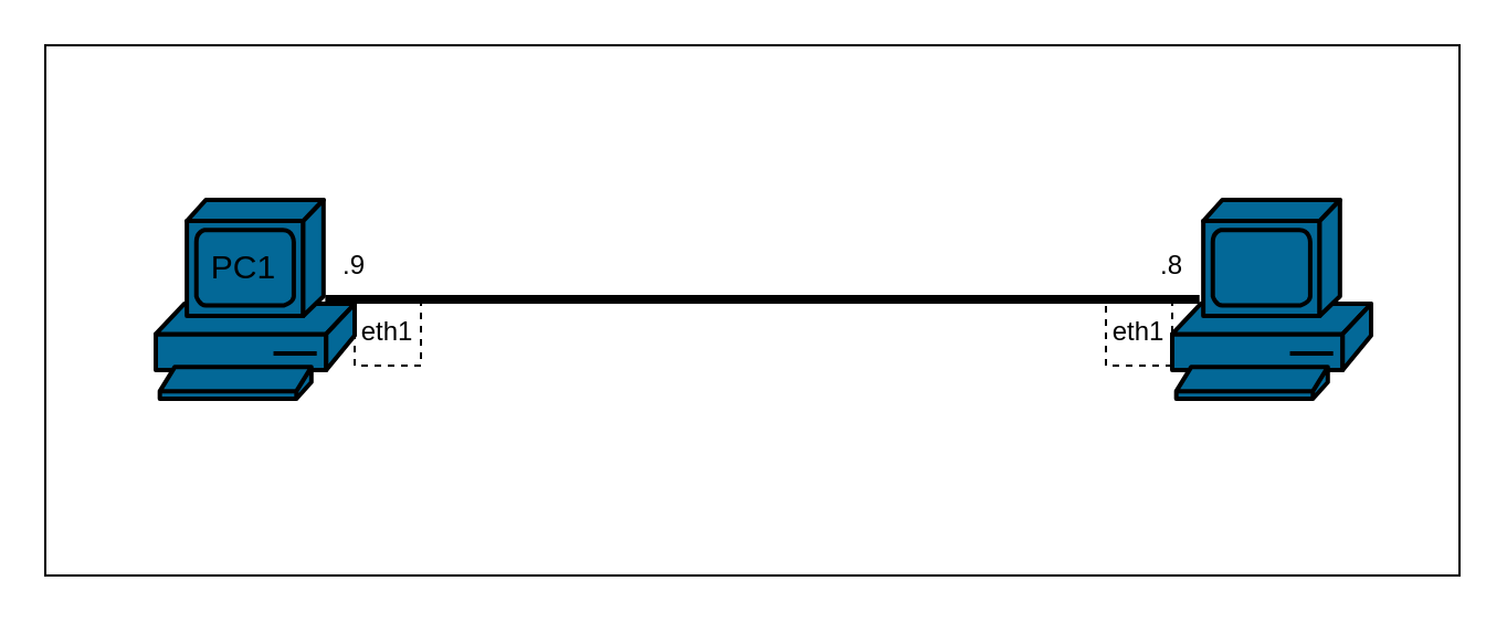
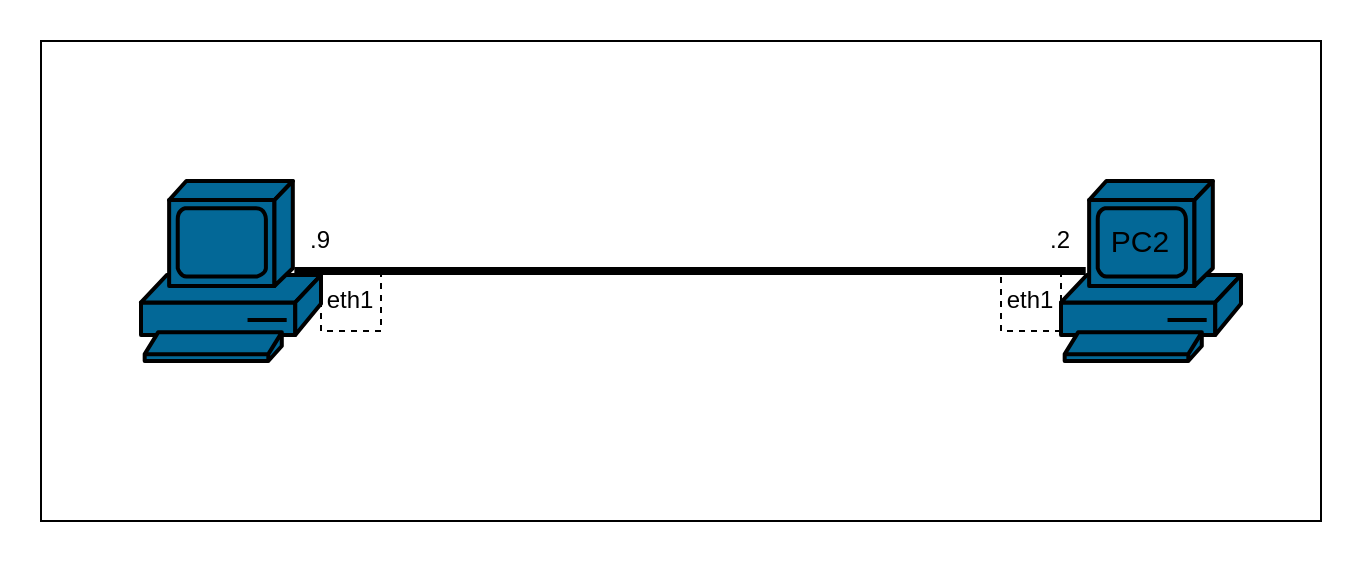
  <mxCell id="0" />
  <mxCell id="1" parent="0" />
  <mxCell id="2" value="" style="rounded=0;whiteSpace=wrap;html=1;fillColor=#FFFFFF;" vertex="1" parent="1"><mxGeometry x="20" y="20" width="640" height="240" as="geometry" /></mxCell>
  <mxCell id="3" value="" style="shape=mxgraph.cisco.computers_and_peripherals.pc;html=1;pointerEvents=1;dashed=0;fillColor=#036897;strokeColor=#000000;strokeWidth=2;verticalLabelPosition=bottom;verticalAlign=top;align=center;outlineConnect=0;perimeterSpacing=3;" vertex="1" parent="1"><mxGeometry x="70" y="90" width="90" height="90" as="geometry" /></mxCell>
  <mxCell id="4" value="" style="shape=mxgraph.cisco.computers_and_peripherals.pc;html=1;pointerEvents=1;dashed=0;fillColor=#036897;strokeColor=#000000;strokeWidth=2;verticalLabelPosition=bottom;verticalAlign=top;align=center;outlineConnect=0;perimeterSpacing=3;" vertex="1" parent="1"><mxGeometry x="530" y="90" width="90" height="90" as="geometry" /></mxCell>
- <mxCell id="5" value="&lt;font style=&quot;font-size: 15px;&quot;&gt;PC1&lt;/font&gt;" style="text;html=1;align=center;verticalAlign=middle;whiteSpace=wrap;rounded=0;" vertex="1" parent="1"><mxGeometry x="90" y="105" width="40" height="30" as="geometry" /></mxCell>
+ <mxCell id="6" value="&lt;font style=&quot;font-size: 15px;&quot;&gt;PC2&lt;/font&gt;" style="text;html=1;align=center;verticalAlign=middle;whiteSpace=wrap;rounded=0;" vertex="1" parent="1"><mxGeometry x="550" y="105" width="40" height="30" as="geometry" /></mxCell>
  <mxCell id="7" value="" style="endArrow=none;html=1;rounded=0;strokeWidth=4;strokeColor=#000000;entryX=0.16;entryY=0.5;entryDx=0;entryDy=0;entryPerimeter=0;exitX=0.83;exitY=0.5;exitDx=0;exitDy=0;exitPerimeter=0;" edge="1" parent="1" source="3" target="4"><mxGeometry width="50" height="50" relative="1" as="geometry"><mxPoint x="300" y="240" as="sourcePoint" /><mxPoint x="350" y="190" as="targetPoint" /></mxGeometry></mxCell>
  <mxCell id="8" value="&lt;font style=&quot;color: rgb(0, 0, 0);&quot;&gt;eth1&lt;/font&gt;" style="text;html=1;align=center;verticalAlign=middle;whiteSpace=wrap;rounded=0;dashed=1;perimeterSpacing=1;strokeColor=#000000;" vertex="1" parent="1"><mxGeometry x="160" y="135" width="30" height="30" as="geometry" /></mxCell>
  <mxCell id="9" value="&lt;font style=&quot;color: rgb(0, 0, 0);&quot;&gt;eth1&lt;/font&gt;" style="text;html=1;align=center;verticalAlign=middle;whiteSpace=wrap;rounded=0;dashed=1;perimeterSpacing=1;strokeColor=#000000;" vertex="1" parent="1"><mxGeometry x="500" y="135" width="30" height="30" as="geometry" /></mxCell>
  <mxCell id="10" value="&lt;font style=&quot;color: rgb(0, 0, 0);&quot;&gt;.9&lt;/font&gt;" style="text;html=1;align=center;verticalAlign=middle;whiteSpace=wrap;rounded=0;dashed=1;perimeterSpacing=1;strokeColor=none;dashPattern=1 4;" vertex="1" parent="1"><mxGeometry x="150" y="110" width="20" height="20" as="geometry" /></mxCell>
- <mxCell id="11" value="&lt;font style=&quot;color: rgb(0, 0, 0);&quot;&gt;.8&lt;/font&gt;" style="text;html=1;align=center;verticalAlign=middle;whiteSpace=wrap;rounded=0;dashed=1;perimeterSpacing=1;strokeColor=none;dashPattern=1 4;" vertex="1" parent="1"><mxGeometry x="520" y="110" width="20" height="20" as="geometry" /></mxCell>
+ <mxCell id="11" value="&lt;font style=&quot;color: rgb(0, 0, 0);&quot;&gt;.2&lt;/font&gt;" style="text;html=1;align=center;verticalAlign=middle;whiteSpace=wrap;rounded=0;dashed=1;perimeterSpacing=1;strokeColor=none;dashPattern=1 4;" vertex="1" parent="1"><mxGeometry x="520" y="110" width="20" height="20" as="geometry" /></mxCell>
